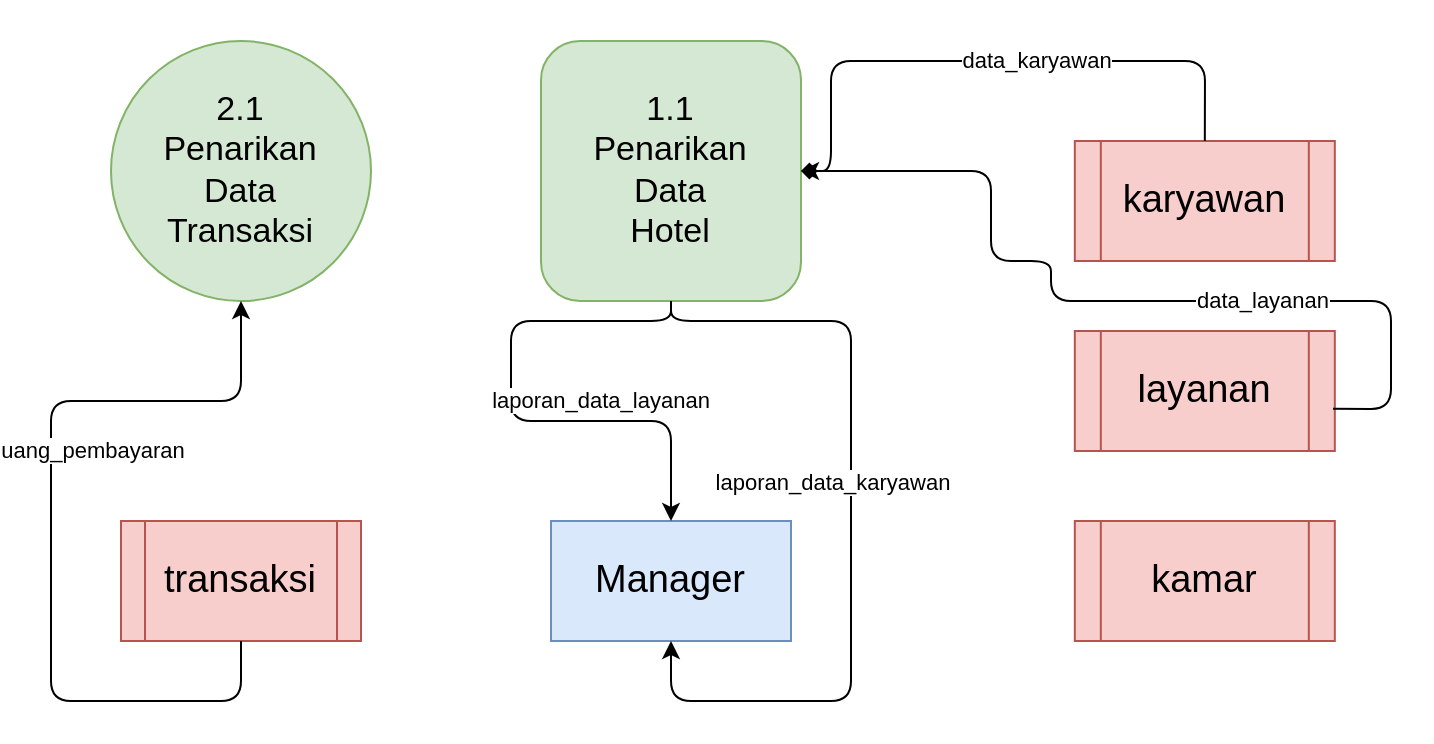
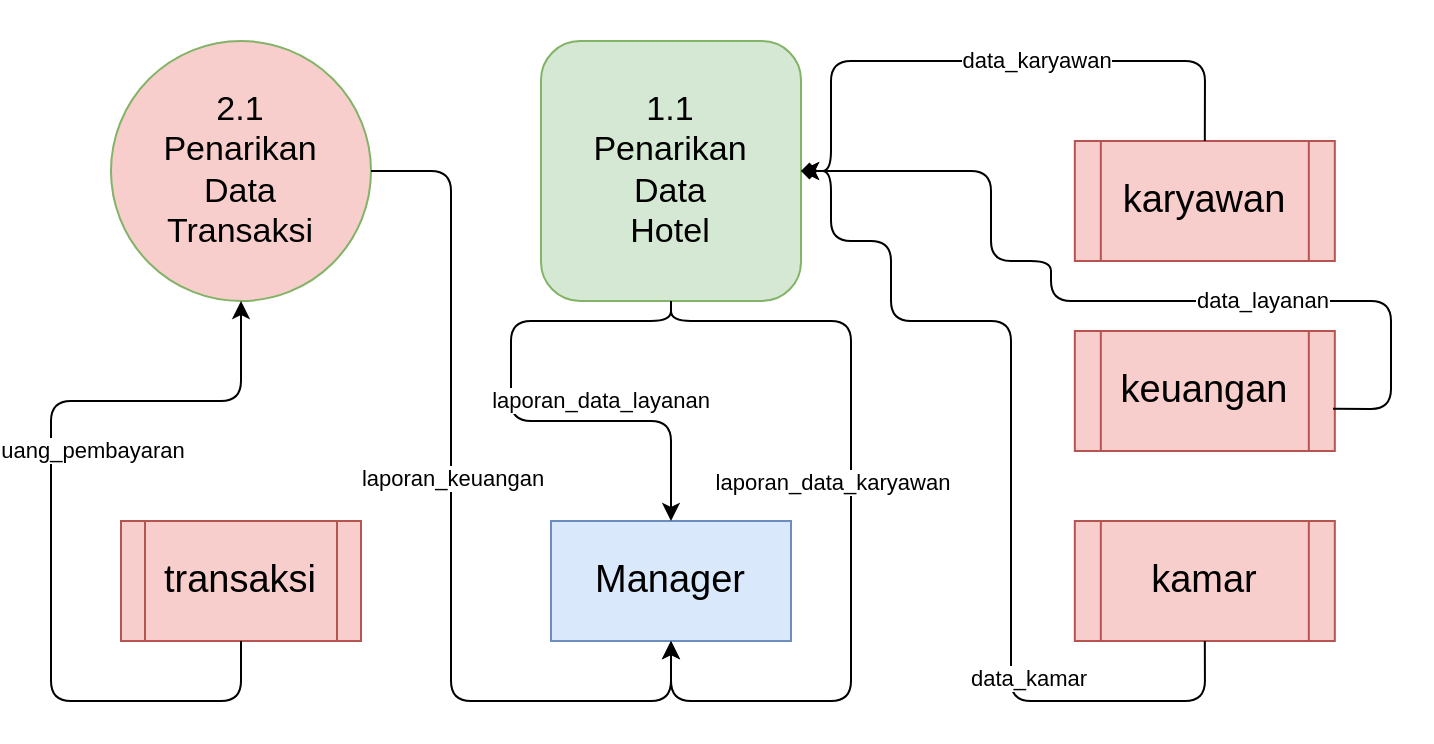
  <mxCell id="0" />
  <mxCell id="1" parent="0" />
  <mxCell id="2" value="&lt;font style=&quot;font-size: 17px&quot;&gt;1.1&lt;br&gt;Penarikan&lt;br&gt;Data&lt;br&gt;Hotel&lt;/font&gt;" style="whiteSpace=wrap;html=1;aspect=fixed;fillColor=#d5e8d4;strokeColor=#82b366;rounded=1;" vertex="1" parent="1"><mxGeometry x="265" y="20" width="130" height="130" as="geometry" /></mxCell>
- <mxCell id="3" value="&lt;font style=&quot;font-size: 17px&quot;&gt;2.1&lt;br&gt;Penarikan&lt;br&gt;Data&lt;br&gt;Transaksi&lt;br&gt;&lt;/font&gt;" style="ellipse;whiteSpace=wrap;html=1;aspect=fixed;fillColor=#d5e8d4;strokeColor=#82b366;" vertex="1" parent="1"><mxGeometry x="50" y="20" width="130" height="130" as="geometry" /></mxCell>
+ <mxCell id="3" value="&lt;font style=&quot;font-size: 17px&quot;&gt;2.1&lt;br&gt;Penarikan&lt;br&gt;Data&lt;br&gt;Transaksi&lt;br&gt;&lt;/font&gt;" style="ellipse;whiteSpace=wrap;html=1;aspect=fixed;fillColor=#f8cecc;strokeColor=#82b366;" vertex="1" parent="1"><mxGeometry x="50" y="20" width="130" height="130" as="geometry" /></mxCell>
  <mxCell id="4" value="&lt;font style=&quot;font-size: 19px&quot;&gt;transaksi&lt;/font&gt;" style="shape=process;whiteSpace=wrap;html=1;backgroundOutline=1;fillColor=#f8cecc;strokeColor=#b85450;" vertex="1" parent="1"><mxGeometry x="55" y="260" width="120" height="60" as="geometry" /></mxCell>
  <mxCell id="5" value="&lt;font style=&quot;font-size: 19px&quot;&gt;karyawan&lt;/font&gt;" style="shape=process;whiteSpace=wrap;html=1;backgroundOutline=1;fillColor=#f8cecc;strokeColor=#b85450;" vertex="1" parent="1"><mxGeometry x="531.91" y="70" width="130" height="60" as="geometry" /></mxCell>
- <mxCell id="6" value="&lt;font style=&quot;font-size: 19px&quot;&gt;layanan&lt;/font&gt;" style="shape=process;whiteSpace=wrap;html=1;backgroundOutline=1;fillColor=#f8cecc;strokeColor=#b85450;" vertex="1" parent="1"><mxGeometry x="531.91" y="165" width="130" height="60" as="geometry" /></mxCell>
+ <mxCell id="6" value="&lt;font style=&quot;font-size: 19px&quot;&gt;keuangan&lt;/font&gt;" style="shape=process;whiteSpace=wrap;html=1;backgroundOutline=1;fillColor=#f8cecc;strokeColor=#b85450;" vertex="1" parent="1"><mxGeometry x="531.91" y="165" width="130" height="60" as="geometry" /></mxCell>
  <mxCell id="7" value="&lt;font style=&quot;font-size: 19px&quot;&gt;kamar&lt;/font&gt;" style="shape=process;whiteSpace=wrap;html=1;backgroundOutline=1;fillColor=#f8cecc;strokeColor=#b85450;" vertex="1" parent="1"><mxGeometry x="531.91" y="260" width="130" height="60" as="geometry" /></mxCell>
  <mxCell id="8" value="&lt;font style=&quot;font-size: 19px&quot;&gt;Manager&lt;/font&gt;" style="rounded=0;whiteSpace=wrap;html=1;fillColor=#dae8fc;strokeColor=#6c8ebf;" vertex="1" parent="1"><mxGeometry x="270" y="260" width="120" height="60" as="geometry" /></mxCell>
  <mxCell id="9" value="" style="endArrow=classic;html=1;exitX=0.5;exitY=0;exitDx=0;exitDy=0;entryX=1;entryY=0.5;entryDx=0;entryDy=0;" edge="1" parent="1" source="5" target="2"><mxGeometry width="50" height="50" relative="1" as="geometry"><mxPoint x="590" y="280" as="sourcePoint" /><mxPoint x="640" y="230" as="targetPoint" /><Array as="points"><mxPoint x="597" y="30" /><mxPoint x="410" y="30" /><mxPoint x="410" y="85" /></Array></mxGeometry></mxCell>
  <mxCell id="10" value="data_karyawan" style="edgeLabel;html=1;align=center;verticalAlign=middle;resizable=0;points=[];" vertex="1" connectable="0" parent="9"><mxGeometry x="-0.159" y="-1" relative="1" as="geometry"><mxPoint as="offset" /></mxGeometry></mxCell>
  <mxCell id="11" value="" style="endArrow=diamond;html=1;exitX=0.993;exitY=0.647;exitDx=0;exitDy=0;exitPerimeter=0;entryX=1;entryY=0.5;entryDx=0;entryDy=0;" edge="1" parent="1" source="6" target="2"><mxGeometry width="50" height="50" relative="1" as="geometry"><mxPoint x="590" y="280" as="sourcePoint" /><mxPoint x="640" y="230" as="targetPoint" /><Array as="points"><mxPoint x="690" y="204" /><mxPoint x="690" y="150" /><mxPoint x="520" y="150" /><mxPoint x="520" y="130" /><mxPoint x="490" y="130" /><mxPoint x="490" y="85" /></Array></mxGeometry></mxCell>
  <mxCell id="12" value="data_layanan" style="edgeLabel;html=1;align=center;verticalAlign=middle;resizable=0;points=[];" vertex="1" connectable="0" parent="11"><mxGeometry x="-0.333" y="-1" relative="1" as="geometry"><mxPoint as="offset" /></mxGeometry></mxCell>
+ <mxCell id="13" value="" style="endArrow=classic;html=1;exitX=0.5;exitY=1;exitDx=0;exitDy=0;entryX=1;entryY=0.5;entryDx=0;entryDy=0;" edge="1" parent="1" source="7" target="2"><mxGeometry width="50" height="50" relative="1" as="geometry"><mxPoint x="590" y="280" as="sourcePoint" /><mxPoint x="640" y="230" as="targetPoint" /><Array as="points"><mxPoint x="597" y="350" /><mxPoint x="500" y="350" /><mxPoint x="500" y="160" /><mxPoint x="440" y="160" /><mxPoint x="440" y="120" /><mxPoint x="410" y="120" /><mxPoint x="410" y="85" /></Array></mxGeometry></mxCell>
+ <mxCell id="14" value="data_kamar" style="edgeLabel;html=1;align=center;verticalAlign=middle;resizable=0;points=[];" vertex="1" connectable="0" parent="13"><mxGeometry x="-0.382" y="-1" relative="1" as="geometry"><mxPoint x="7" y="15" as="offset" /></mxGeometry></mxCell>
  <mxCell id="15" value="" style="endArrow=classic;html=1;exitX=0.5;exitY=1;exitDx=0;exitDy=0;entryX=0.5;entryY=1;entryDx=0;entryDy=0;" edge="1" parent="1" source="2" target="8"><mxGeometry width="50" height="50" relative="1" as="geometry"><mxPoint x="590" y="280" as="sourcePoint" /><mxPoint x="359.038" y="219.038" as="targetPoint" /><Array as="points"><mxPoint x="330" y="160" /><mxPoint x="420" y="160" /><mxPoint x="420" y="350" /><mxPoint x="330" y="350" /></Array></mxGeometry></mxCell>
  <mxCell id="16" value="laporan_data_karyawan" style="edgeLabel;html=1;align=center;verticalAlign=middle;resizable=0;points=[];" vertex="1" connectable="0" parent="15"><mxGeometry x="0.077" y="1" relative="1" as="geometry"><mxPoint x="-11" y="-40.95" as="offset" /></mxGeometry></mxCell>
  <mxCell id="17" value="" style="endArrow=classic;html=1;exitX=0.5;exitY=1;exitDx=0;exitDy=0;entryX=0.5;entryY=0;entryDx=0;entryDy=0;" edge="1" parent="1" source="2" target="8"><mxGeometry width="50" height="50" relative="1" as="geometry"><mxPoint x="480" y="230" as="sourcePoint" /><mxPoint x="405" y="200" as="targetPoint" /><Array as="points"><mxPoint x="330" y="160" /><mxPoint x="250" y="160" /><mxPoint x="250" y="210" /><mxPoint x="330" y="210" /></Array></mxGeometry></mxCell>
  <mxCell id="18" value="laporan_data_layanan" style="edgeLabel;html=1;align=center;verticalAlign=middle;resizable=0;points=[];" vertex="1" connectable="0" parent="17"><mxGeometry x="-0.374" y="1" relative="1" as="geometry"><mxPoint x="39" y="38.43" as="offset" /></mxGeometry></mxCell>
  <mxCell id="19" value="" style="endArrow=classic;html=1;exitX=0.5;exitY=1;exitDx=0;exitDy=0;entryX=0.5;entryY=1;entryDx=0;entryDy=0;" edge="1" parent="1" source="4" target="3"><mxGeometry width="50" height="50" relative="1" as="geometry"><mxPoint x="390" y="200" as="sourcePoint" /><mxPoint x="440" y="150" as="targetPoint" /><Array as="points"><mxPoint x="115" y="350" /><mxPoint x="20" y="350" /><mxPoint x="20" y="200" /><mxPoint x="115" y="200" /></Array></mxGeometry></mxCell>
  <mxCell id="20" value="uang_pembayaran" style="edgeLabel;html=1;align=center;verticalAlign=middle;resizable=0;points=[];" vertex="1" connectable="0" parent="19"><mxGeometry x="-0.25" y="3" relative="1" as="geometry"><mxPoint x="23" y="-92.29" as="offset" /></mxGeometry></mxCell>
+ <mxCell id="21" value="" style="endArrow=classic;html=1;exitX=1;exitY=0.5;exitDx=0;exitDy=0;entryX=0.5;entryY=1;entryDx=0;entryDy=0;" edge="1" parent="1" source="3" target="8"><mxGeometry width="50" height="50" relative="1" as="geometry"><mxPoint x="390" y="200" as="sourcePoint" /><mxPoint x="440" y="150" as="targetPoint" /><Array as="points"><mxPoint x="220" y="85" /><mxPoint x="220" y="350" /><mxPoint x="330" y="350" /></Array></mxGeometry></mxCell>
+ <mxCell id="22" value="laporan_keuangan" style="edgeLabel;html=1;align=center;verticalAlign=middle;resizable=0;points=[];" vertex="1" connectable="0" parent="21"><mxGeometry x="-0.133" relative="1" as="geometry"><mxPoint as="offset" /></mxGeometry></mxCell>
